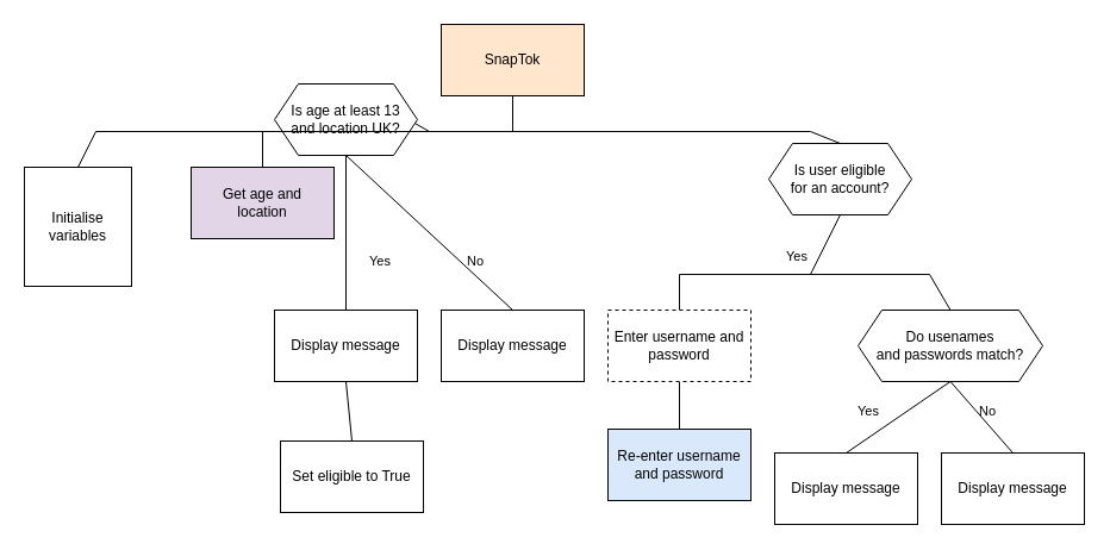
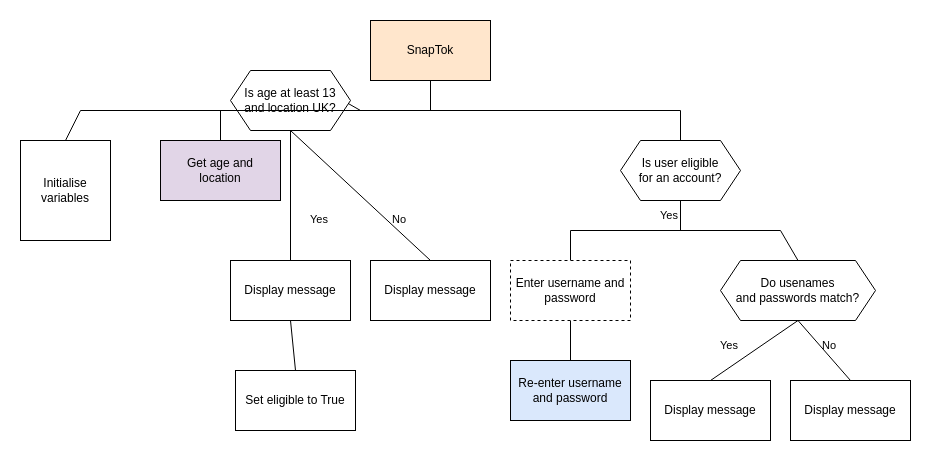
  <mxCell id="0" />
  <mxCell id="1" parent="0" />
  <mxCell id="2" style="edgeStyle=none;shape=connector;rounded=0;orthogonalLoop=1;jettySize=auto;html=1;exitX=0.5;exitY=1;exitDx=0;exitDy=0;labelBackgroundColor=default;strokeColor=default;fontFamily=Helvetica;fontSize=11;fontColor=default;endArrow=none;endFill=0;" edge="1" parent="1" source="3"><mxGeometry relative="1" as="geometry"><mxPoint x="430" y="110" as="targetPoint" /></mxGeometry></mxCell>
  <mxCell id="3" value="SnapTok" style="rounded=0;whiteSpace=wrap;html=1;spacingLeft=4;spacingRight=4;fillColor=#ffe6cc;" vertex="1" parent="1"><mxGeometry x="370" y="20" width="120" height="60" as="geometry" /></mxCell>
  <mxCell id="4" style="edgeStyle=none;shape=connector;rounded=0;orthogonalLoop=1;jettySize=auto;html=1;exitX=0.5;exitY=0;exitDx=0;exitDy=0;labelBackgroundColor=default;strokeColor=default;fontFamily=Helvetica;fontSize=11;fontColor=default;endArrow=none;endFill=0;" edge="1" parent="1" source="5"><mxGeometry relative="1" as="geometry"><mxPoint x="80" y="110" as="targetPoint" /></mxGeometry></mxCell>
  <mxCell id="5" value="Initialise variables" style="rounded=0;whiteSpace=wrap;html=1;spacingLeft=4;spacingRight=4;" vertex="1" parent="1"><mxGeometry x="20" y="140" width="90" height="100" as="geometry" /></mxCell>
  <mxCell id="6" style="edgeStyle=none;shape=connector;rounded=0;orthogonalLoop=1;jettySize=auto;html=1;exitX=0.5;exitY=0;exitDx=0;exitDy=0;labelBackgroundColor=default;strokeColor=default;fontFamily=Helvetica;fontSize=11;fontColor=default;endArrow=none;endFill=0;" edge="1" parent="1" source="7"><mxGeometry relative="1" as="geometry"><mxPoint x="220" y="110" as="targetPoint" /></mxGeometry></mxCell>
  <mxCell id="7" value="Get age and location" style="rounded=0;whiteSpace=wrap;html=1;spacingLeft=4;spacingRight=4;fillColor=#e1d5e7;" vertex="1" parent="1"><mxGeometry x="160" y="140" width="120" height="60" as="geometry" /></mxCell>
  <mxCell id="8" style="rounded=0;orthogonalLoop=1;jettySize=auto;html=1;exitX=0.5;exitY=1;exitDx=0;exitDy=0;entryX=0.5;entryY=0;entryDx=0;entryDy=0;endArrow=none;endFill=0;" edge="1" parent="1" source="10" target="12"><mxGeometry relative="1" as="geometry" /></mxCell>
  <mxCell id="9" style="edgeStyle=none;shape=connector;rounded=0;orthogonalLoop=1;jettySize=auto;html=1;exitX=0.5;exitY=0;exitDx=0;exitDy=0;labelBackgroundColor=default;strokeColor=default;fontFamily=Helvetica;fontSize=11;fontColor=default;endArrow=none;endFill=0;" edge="1" parent="1" source="10"><mxGeometry relative="1" as="geometry"><mxPoint x="360" y="110" as="targetPoint" /></mxGeometry></mxCell>
  <mxCell id="10" value="Is age at least 13 and location UK?" style="shape=hexagon;perimeter=hexagonPerimeter2;whiteSpace=wrap;html=1;fixedSize=1;spacingLeft=4;spacingRight=4;" vertex="1" parent="1"><mxGeometry x="230" y="70" width="120" height="60" as="geometry" /></mxCell>
  <mxCell id="11" style="edgeStyle=none;shape=connector;rounded=0;orthogonalLoop=1;jettySize=auto;html=1;exitX=0.5;exitY=1;exitDx=0;exitDy=0;entryX=0.5;entryY=0;entryDx=0;entryDy=0;labelBackgroundColor=default;strokeColor=default;fontFamily=Helvetica;fontSize=11;fontColor=default;endArrow=none;endFill=0;" edge="1" parent="1" source="12" target="13"><mxGeometry relative="1" as="geometry" /></mxCell>
  <mxCell id="12" value="Display message" style="rounded=0;whiteSpace=wrap;html=1;spacingLeft=4;spacingRight=4;" vertex="1" parent="1"><mxGeometry x="230" y="260" width="120" height="60" as="geometry" /></mxCell>
  <mxCell id="13" value="Set eligible to True" style="rounded=0;whiteSpace=wrap;html=1;spacingLeft=4;spacingRight=4;" vertex="1" parent="1"><mxGeometry x="235" y="370" width="120" height="60" as="geometry" /></mxCell>
  <mxCell id="14" style="edgeStyle=none;shape=connector;rounded=0;orthogonalLoop=1;jettySize=auto;html=1;exitX=0.5;exitY=0;exitDx=0;exitDy=0;labelBackgroundColor=default;strokeColor=default;fontFamily=Helvetica;fontSize=11;fontColor=default;endArrow=none;endFill=0;entryX=0.5;entryY=1;entryDx=0;entryDy=0;" edge="1" parent="1" source="15" target="10"><mxGeometry relative="1" as="geometry"><mxPoint x="440" y="220" as="targetPoint" /></mxGeometry></mxCell>
  <mxCell id="15" value="Display message" style="rounded=0;whiteSpace=wrap;html=1;spacingLeft=4;spacingRight=4;" vertex="1" parent="1"><mxGeometry x="370" y="260" width="120" height="60" as="geometry" /></mxCell>
  <mxCell id="16" style="edgeStyle=none;shape=connector;rounded=0;orthogonalLoop=1;jettySize=auto;html=1;exitX=0.5;exitY=0;exitDx=0;exitDy=0;labelBackgroundColor=default;strokeColor=default;fontFamily=Helvetica;fontSize=11;fontColor=default;endArrow=none;endFill=0;" edge="1" parent="1" source="18"><mxGeometry relative="1" as="geometry"><mxPoint x="680" y="110" as="targetPoint" /></mxGeometry></mxCell>
  <mxCell id="17" style="edgeStyle=none;shape=connector;rounded=0;orthogonalLoop=1;jettySize=auto;html=1;exitX=0.5;exitY=1;exitDx=0;exitDy=0;labelBackgroundColor=default;strokeColor=default;fontFamily=Helvetica;fontSize=11;fontColor=default;endArrow=none;endFill=0;" edge="1" parent="1" source="18"><mxGeometry relative="1" as="geometry"><mxPoint x="680" y="230" as="targetPoint" /></mxGeometry></mxCell>
- <mxCell id="18" value="Is user eligible&lt;br&gt;for an account?" style="shape=hexagon;perimeter=hexagonPerimeter2;whiteSpace=wrap;html=1;fixedSize=1;spacingLeft=4;spacingRight=4;" vertex="1" parent="1"><mxGeometry x="645" y="120" width="120" height="60" as="geometry" /></mxCell>
+ <mxCell id="18" value="Is user eligible&lt;br&gt;for an account?" style="shape=hexagon;perimeter=hexagonPerimeter2;whiteSpace=wrap;html=1;fixedSize=1;spacingLeft=4;spacingRight=4;" vertex="1" parent="1"><mxGeometry x="620" y="140" width="120" height="60" as="geometry" /></mxCell>
  <mxCell id="19" style="edgeStyle=none;shape=connector;rounded=0;orthogonalLoop=1;jettySize=auto;html=1;exitX=0.5;exitY=1;exitDx=0;exitDy=0;entryX=0.5;entryY=0;entryDx=0;entryDy=0;labelBackgroundColor=default;strokeColor=default;fontFamily=Helvetica;fontSize=11;fontColor=default;endArrow=none;endFill=0;" edge="1" parent="1" source="21" target="22"><mxGeometry relative="1" as="geometry" /></mxCell>
  <mxCell id="20" style="edgeStyle=none;shape=connector;rounded=0;orthogonalLoop=1;jettySize=auto;html=1;exitX=0.5;exitY=0;exitDx=0;exitDy=0;labelBackgroundColor=default;strokeColor=default;fontFamily=Helvetica;fontSize=11;fontColor=default;endArrow=none;endFill=0;" edge="1" parent="1" source="21"><mxGeometry relative="1" as="geometry"><mxPoint x="570" y="230" as="targetPoint" /></mxGeometry></mxCell>
  <mxCell id="21" value="Enter username and password" style="rounded=0;whiteSpace=wrap;html=1;spacingLeft=4;spacingRight=4;dashed=1;" vertex="1" parent="1"><mxGeometry x="510" y="260" width="120" height="60" as="geometry" /></mxCell>
  <mxCell id="22" value="Re-enter username and password" style="rounded=0;whiteSpace=wrap;html=1;spacingLeft=4;spacingRight=4;fillColor=#dae8fc;" vertex="1" parent="1"><mxGeometry x="510" y="360" width="120" height="60" as="geometry" /></mxCell>
  <mxCell id="23" style="edgeStyle=none;shape=connector;rounded=0;orthogonalLoop=1;jettySize=auto;html=1;exitX=0.5;exitY=1;exitDx=0;exitDy=0;entryX=0.5;entryY=0;entryDx=0;entryDy=0;labelBackgroundColor=default;strokeColor=default;fontFamily=Helvetica;fontSize=11;fontColor=default;endArrow=none;endFill=0;" edge="1" parent="1" source="25" target="26"><mxGeometry relative="1" as="geometry" /></mxCell>
  <mxCell id="24" style="edgeStyle=none;shape=connector;rounded=0;orthogonalLoop=1;jettySize=auto;html=1;exitX=0.5;exitY=0;exitDx=0;exitDy=0;labelBackgroundColor=default;strokeColor=default;fontFamily=Helvetica;fontSize=11;fontColor=default;endArrow=none;endFill=0;" edge="1" parent="1" source="25"><mxGeometry relative="1" as="geometry"><mxPoint x="780" y="230" as="targetPoint" /></mxGeometry></mxCell>
  <mxCell id="25" value="Do usenames&lt;br&gt;and passwords match?" style="shape=hexagon;perimeter=hexagonPerimeter2;whiteSpace=wrap;html=1;fixedSize=1;spacingLeft=4;spacingRight=4;" vertex="1" parent="1"><mxGeometry x="720" y="260" width="155" height="60" as="geometry" /></mxCell>
  <mxCell id="26" value="Display message" style="rounded=0;whiteSpace=wrap;html=1;spacingLeft=4;spacingRight=4;" vertex="1" parent="1"><mxGeometry x="650" y="380" width="120" height="60" as="geometry" /></mxCell>
  <mxCell id="27" style="edgeStyle=none;shape=connector;rounded=0;orthogonalLoop=1;jettySize=auto;html=1;exitX=0.5;exitY=0;exitDx=0;exitDy=0;entryX=0.5;entryY=1;entryDx=0;entryDy=0;labelBackgroundColor=default;strokeColor=default;fontFamily=Helvetica;fontSize=11;fontColor=default;endArrow=none;endFill=0;" edge="1" parent="1" source="28" target="25"><mxGeometry relative="1" as="geometry" /></mxCell>
  <mxCell id="28" value="Display message" style="rounded=0;whiteSpace=wrap;html=1;spacingLeft=4;spacingRight=4;" vertex="1" parent="1"><mxGeometry x="790" y="380" width="120" height="60" as="geometry" /></mxCell>
  <mxCell id="29" value="" style="endArrow=none;html=1;rounded=0;labelBackgroundColor=default;strokeColor=default;fontFamily=Helvetica;fontSize=11;fontColor=default;shape=connector;" edge="1" parent="1"><mxGeometry width="50" height="50" relative="1" as="geometry"><mxPoint x="80" y="110" as="sourcePoint" /><mxPoint x="680" y="110" as="targetPoint" /></mxGeometry></mxCell>
  <mxCell id="30" value="" style="endArrow=none;html=1;rounded=0;labelBackgroundColor=default;strokeColor=default;fontFamily=Helvetica;fontSize=11;fontColor=default;shape=connector;" edge="1" parent="1"><mxGeometry width="50" height="50" relative="1" as="geometry"><mxPoint x="570" y="230" as="sourcePoint" /><mxPoint x="780" y="230" as="targetPoint" /></mxGeometry></mxCell>
  <mxCell id="31" value="Yes" style="text;html=1;strokeColor=none;fillColor=none;align=right;verticalAlign=middle;whiteSpace=wrap;rounded=0;fontSize=11;fontFamily=Helvetica;fontColor=default;" vertex="1" parent="1"><mxGeometry x="270" y="204" width="60" height="30" as="geometry" /></mxCell>
  <mxCell id="32" value="No" style="text;html=1;strokeColor=none;fillColor=none;align=left;verticalAlign=middle;whiteSpace=wrap;rounded=0;fontSize=11;fontFamily=Helvetica;fontColor=default;" vertex="1" parent="1"><mxGeometry x="390" y="204" width="60" height="30" as="geometry" /></mxCell>
  <mxCell id="33" value="No" style="text;html=1;strokeColor=none;fillColor=none;align=left;verticalAlign=middle;whiteSpace=wrap;rounded=0;fontSize=11;fontFamily=Helvetica;fontColor=default;" vertex="1" parent="1"><mxGeometry x="820" y="330" width="60" height="30" as="geometry" /></mxCell>
  <mxCell id="34" value="Yes" style="text;html=1;strokeColor=none;fillColor=none;align=right;verticalAlign=middle;whiteSpace=wrap;rounded=0;fontSize=11;fontFamily=Helvetica;fontColor=default;" vertex="1" parent="1"><mxGeometry x="620" y="200" width="60" height="30" as="geometry" /></mxCell>
  <mxCell id="35" value="Yes" style="text;html=1;strokeColor=none;fillColor=none;align=right;verticalAlign=middle;whiteSpace=wrap;rounded=0;fontSize=11;fontFamily=Helvetica;fontColor=default;" vertex="1" parent="1"><mxGeometry x="680" y="330" width="60" height="30" as="geometry" /></mxCell>
